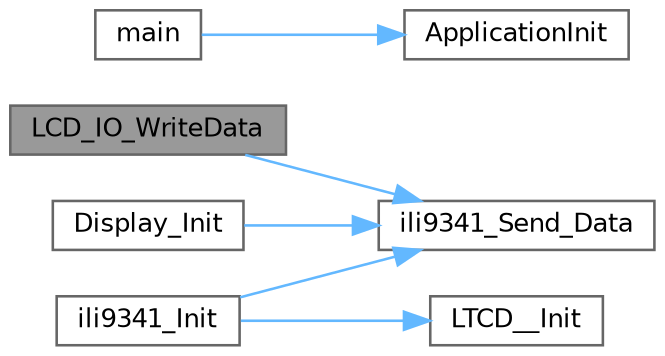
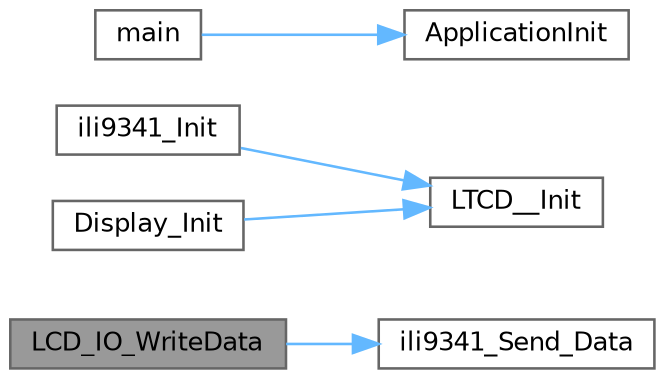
  digraph {
    rankdir=RL
    node [color=grey40 fillcolor=white fontname=Helvetica fontsize=10 shape=box style=filled]
    edge [color=steelblue1 dir=back fontname=Helvetica fontsize=10 labelfontname=Helvetica labelfontsize=10 style=solid]
    n1 [color=gray40 fillcolor=grey60 fontcolor=black height=0.2 label=LCD_IO_WriteData width=0.4]
    n2 [height=0.2 label=ili9341_Send_Data width=0.4]
    n3 [height=0.2 label=ili9341_Init width=0.4]
    n4 [height=0.2 label=LTCD__Init width=0.4]
    n5 [height=0.2 label=Display_Init width=0.4]
    n6 [height=0.2 label=ApplicationInit width=0.4]
    n7 [height=0.2 label=main width=0.4]
    n2 -> n1
-   n2 -> n3
    n4 -> n3
-   n2 -> n5
+   n4 -> n5
    n6 -> n7
  }
